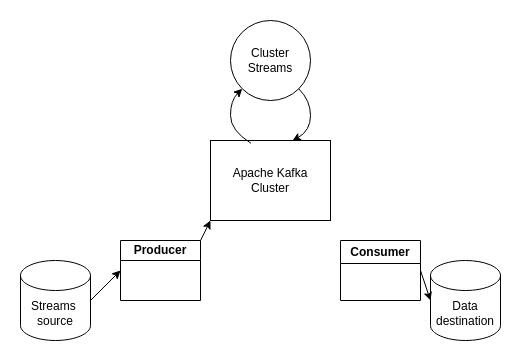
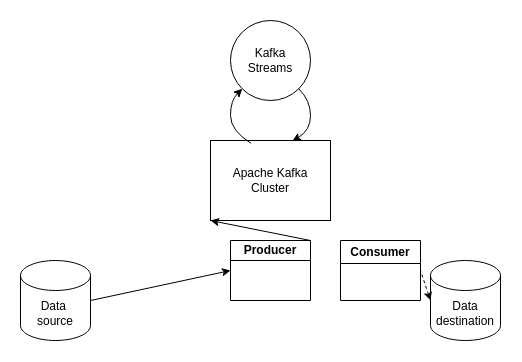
  <mxCell id="0" />
  <mxCell id="1" parent="0" />
- <mxCell id="2" value="Cluster Streams" style="ellipse;whiteSpace=wrap;html=1;aspect=fixed;" vertex="1" parent="1"><mxGeometry x="230" y="20" width="80" height="80" as="geometry" /></mxCell>
+ <mxCell id="2" value="Kafka Streams" style="ellipse;whiteSpace=wrap;html=1;aspect=fixed;" vertex="1" parent="1"><mxGeometry x="230" y="20" width="80" height="80" as="geometry" /></mxCell>
  <mxCell id="3" value="Apache Kafka &lt;br&gt;Cluster" style="whiteSpace=wrap;html=1;rounded=0;" vertex="1" parent="1"><mxGeometry x="210" y="140" width="120" height="80" as="geometry" /></mxCell>
- <mxCell id="4" value="Streams&amp;nbsp;&lt;br&gt;source" style="shape=cylinder3;whiteSpace=wrap;html=1;boundedLbl=1;backgroundOutline=1;size=15;" vertex="1" parent="1"><mxGeometry x="20" y="260" width="70" height="80" as="geometry" /></mxCell>
+ <mxCell id="4" value="Data&amp;nbsp;&lt;br&gt;source" style="shape=cylinder3;whiteSpace=wrap;html=1;boundedLbl=1;backgroundOutline=1;size=15;" vertex="1" parent="1"><mxGeometry x="20" y="260" width="70" height="80" as="geometry" /></mxCell>
  <mxCell id="5" value="Data destination" style="shape=cylinder3;whiteSpace=wrap;html=1;boundedLbl=1;backgroundOutline=1;size=15;" vertex="1" parent="1"><mxGeometry x="430" y="260" width="70" height="80" as="geometry" /></mxCell>
- <mxCell id="6" value="Producer" style="swimlane;whiteSpace=wrap;html=1;startSize=20;" vertex="1" parent="1"><mxGeometry x="120" y="240" width="80" height="60" as="geometry" /></mxCell>
+ <mxCell id="6" value="Producer" style="swimlane;whiteSpace=wrap;html=1;startSize=20;" vertex="1" parent="1"><mxGeometry x="230" y="240" width="80" height="60" as="geometry" /></mxCell>
  <mxCell id="7" value="Consumer" style="swimlane;whiteSpace=wrap;html=1;startSize=23;" vertex="1" parent="1"><mxGeometry x="340" y="240" width="80" height="60" as="geometry"><mxRectangle x="510" y="300" width="100" height="30" as="alternateBounds" /></mxGeometry></mxCell>
  <mxCell id="8" value="" style="endArrow=classic;html=1;rounded=0;exitX=1;exitY=0.5;exitDx=0;exitDy=0;exitPerimeter=0;entryX=0;entryY=0.5;entryDx=0;entryDy=0;" edge="1" parent="1" source="4" target="6"><mxGeometry width="50" height="50" relative="1" as="geometry"><mxPoint x="230" y="280" as="sourcePoint" /><mxPoint x="280" y="230" as="targetPoint" /></mxGeometry></mxCell>
  <mxCell id="9" value="" style="endArrow=classic;html=1;rounded=0;exitX=1;exitY=0;exitDx=0;exitDy=0;entryX=0;entryY=1;entryDx=0;entryDy=0;" edge="1" parent="1" source="6" target="3"><mxGeometry width="50" height="50" relative="1" as="geometry"><mxPoint x="230" y="280" as="sourcePoint" /><mxPoint x="280" y="230" as="targetPoint" /></mxGeometry></mxCell>
- <mxCell id="10" value="" style="endArrow=none;html=1;rounded=0;exitX=0;exitY=0.5;exitDx=0;exitDy=0;exitPerimeter=0;entryX=1;entryY=0.5;entryDx=0;entryDy=0;startArrow=classic;startFill=1;endFill=0;" edge="1" parent="1" source="5" target="7"><mxGeometry width="50" height="50" relative="1" as="geometry"><mxPoint x="230" y="280" as="sourcePoint" /><mxPoint x="280" y="230" as="targetPoint" /></mxGeometry></mxCell>
+ <mxCell id="10" value="" style="endArrow=none;html=1;rounded=0;exitX=0;exitY=0.5;exitDx=0;exitDy=0;exitPerimeter=0;entryX=1;entryY=0.5;entryDx=0;entryDy=0;startArrow=classic;startFill=1;endFill=0;dashed=1;" edge="1" parent="1" source="5" target="7"><mxGeometry width="50" height="50" relative="1" as="geometry"><mxPoint x="230" y="280" as="sourcePoint" /><mxPoint x="280" y="230" as="targetPoint" /></mxGeometry></mxCell>
  <mxCell id="11" value="" style="curved=1;endArrow=classic;html=1;rounded=0;exitX=0.337;exitY=0.035;exitDx=0;exitDy=0;exitPerimeter=0;entryX=0;entryY=1;entryDx=0;entryDy=0;" edge="1" parent="1" source="3" target="2"><mxGeometry width="50" height="50" relative="1" as="geometry"><mxPoint x="230" y="280" as="sourcePoint" /><mxPoint x="280" y="230" as="targetPoint" /><Array as="points"><mxPoint x="230" y="130" /><mxPoint x="230" y="100" /></Array></mxGeometry></mxCell>
  <mxCell id="12" value="" style="curved=1;endArrow=classic;html=1;rounded=0;exitX=1;exitY=1;exitDx=0;exitDy=0;entryX=0.683;entryY=0.005;entryDx=0;entryDy=0;entryPerimeter=0;" edge="1" parent="1" source="2" target="3"><mxGeometry width="50" height="50" relative="1" as="geometry"><mxPoint x="252" y="98" as="sourcePoint" /><mxPoint x="260" y="153" as="targetPoint" /><Array as="points"><mxPoint x="310" y="100" /><mxPoint x="310" y="130" /></Array></mxGeometry></mxCell>
